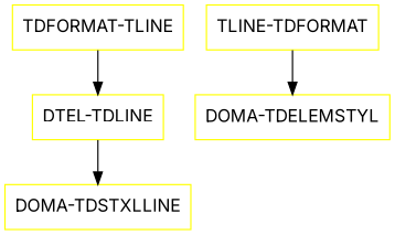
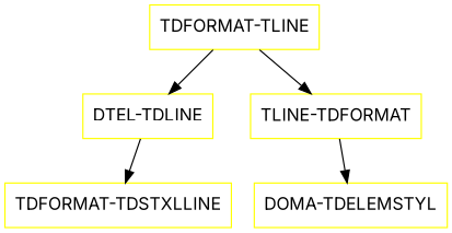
  digraph {
    fontname=Inter
    node [color=yellow fontname=Inter shape=box]
    edge [fontname=Inter]
    n1 [label="TDFORMAT-TLINE"]
    "DTEL-TDLINE"
    n3 [label="TLINE-TDFORMAT"]
-   "DOMA-TDSTXLLINE"
+   "DOMA-TDSTXLLINE" [label="TDFORMAT-TDSTXLLINE"]
    "DOMA-TDELEMSTYL"
    n1 -> "DTEL-TDLINE"
+   n1 -> n3
    "DTEL-TDLINE" -> "DOMA-TDSTXLLINE"
    n3 -> "DOMA-TDELEMSTYL"
  }
